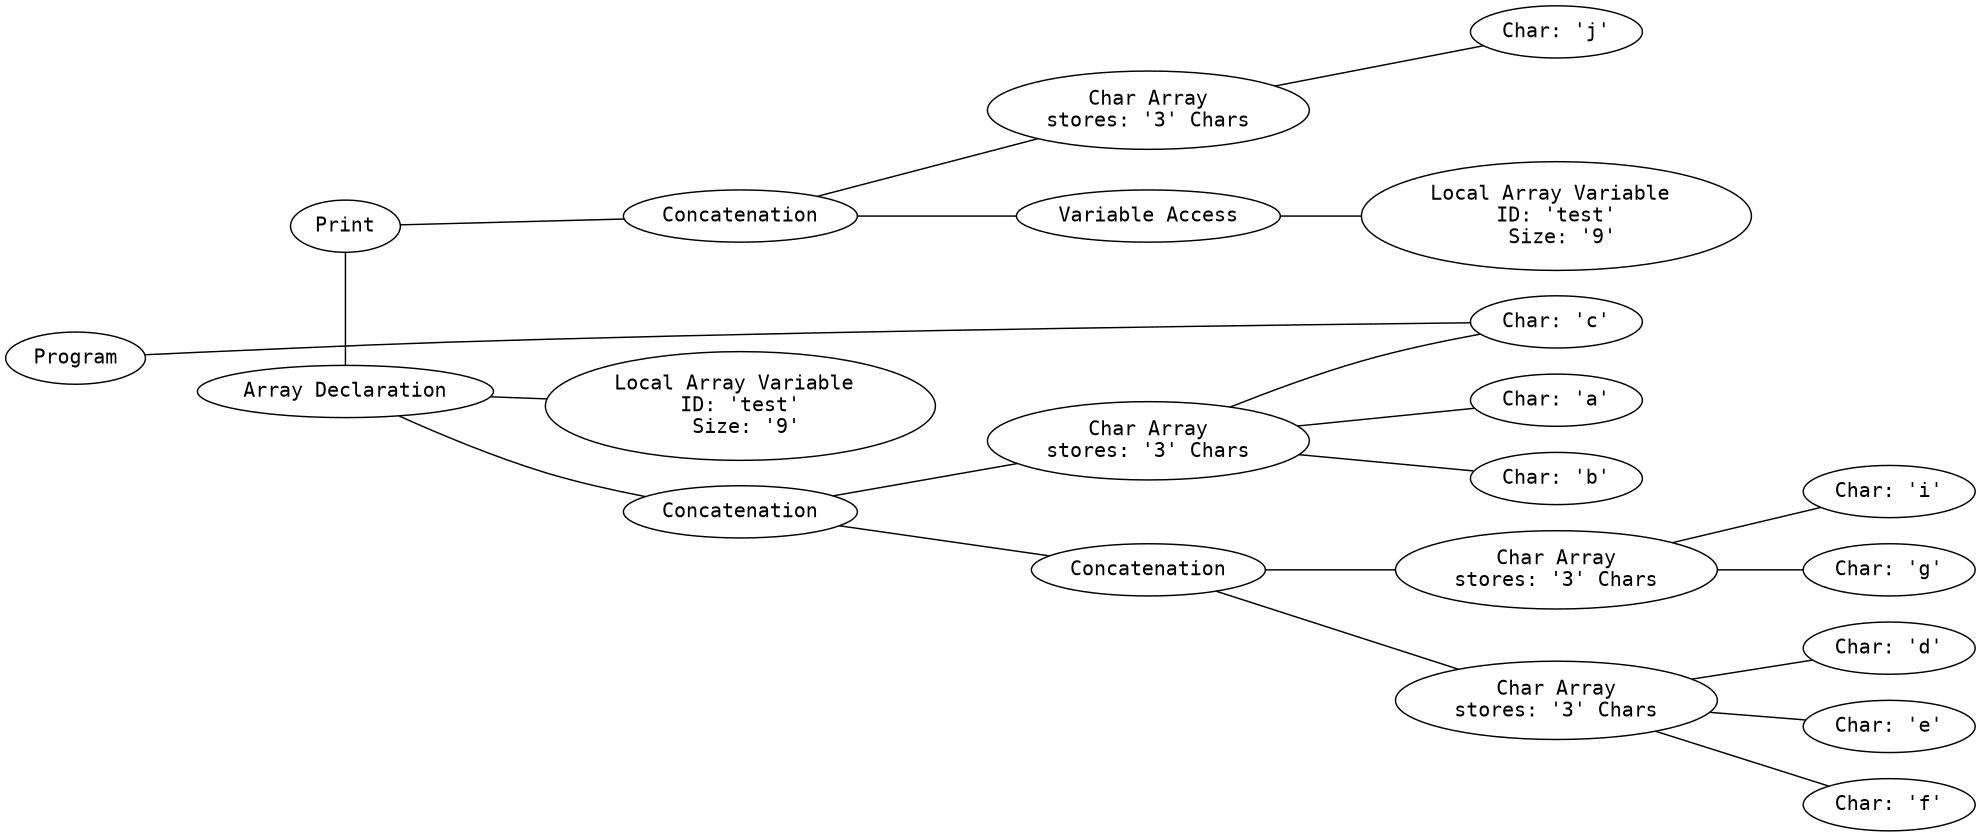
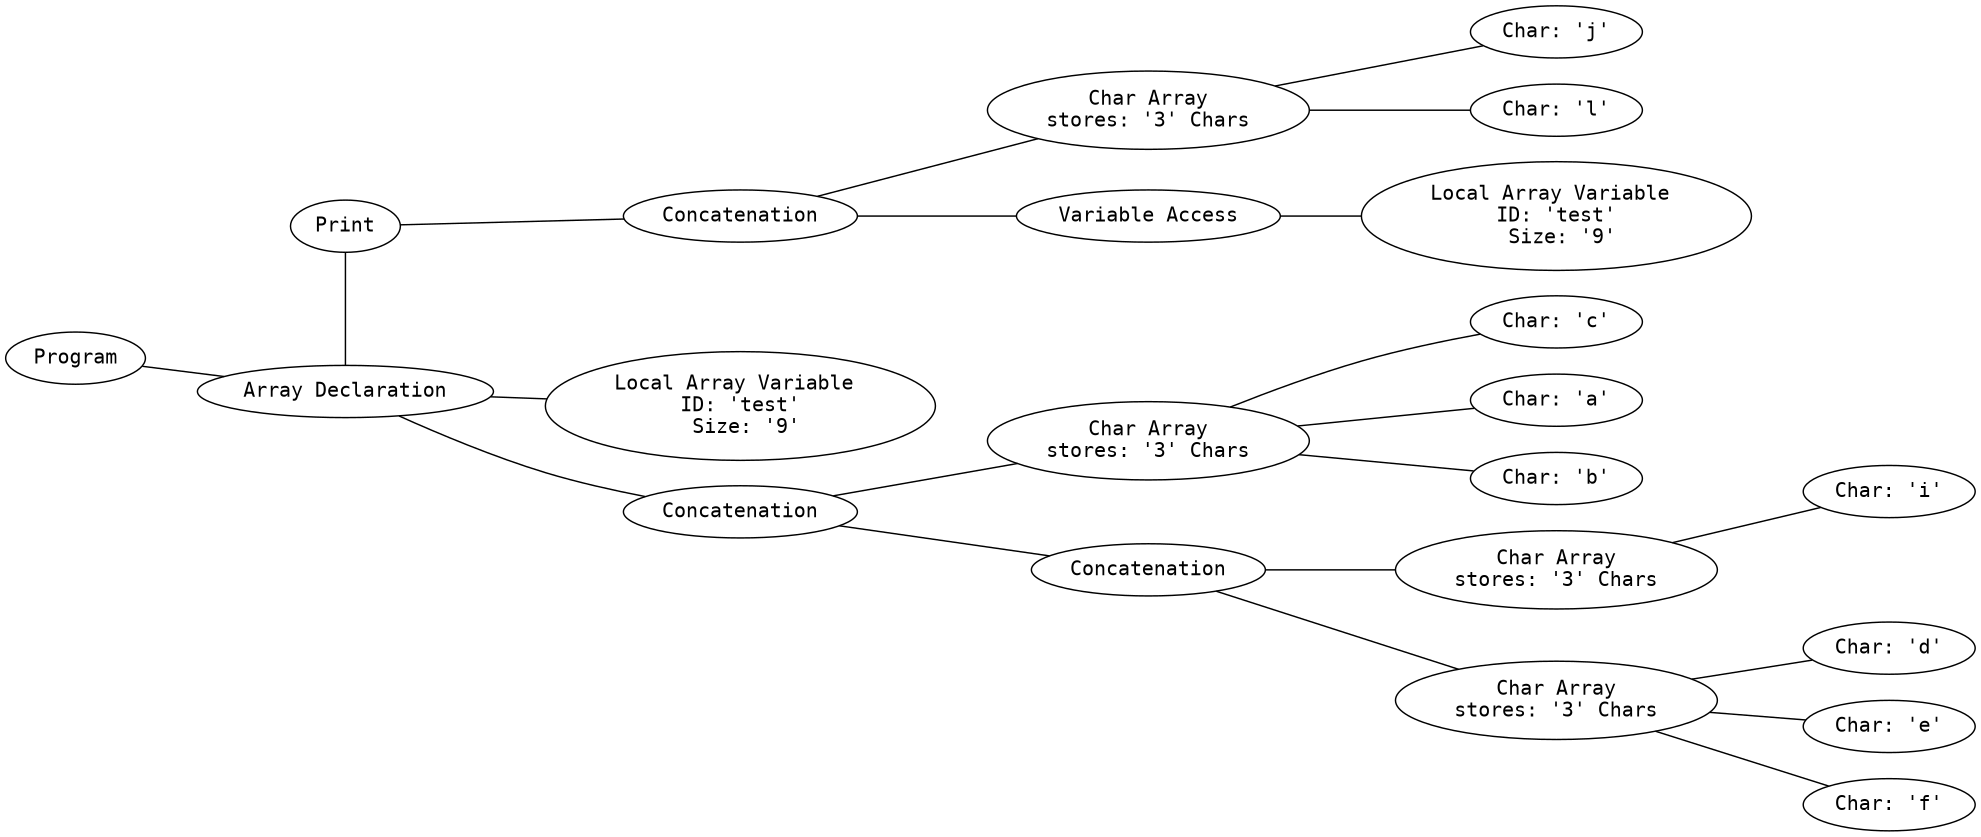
  graph {
    fontname="DejaVu Sans Mono"
    rankdir=LR
    node [fontname="DejaVu Sans Mono"]
    edge [fontname="DejaVu Sans Mono"]
    n1 [label=<Program>]
    n2 [label=<Array Declaration>]
    n3 [label=<Print>]
    n4 [label=<Local Array Variable <br/>ID: 'test'<br/> Size: '9'>]
    n5 [label=<Concatenation>]
    n6 [label=<Concatenation>]
    n7 [label=<Char Array<br/>stores: '3' Chars>]
    n8 [label=<Concatenation>]
    n9 [label=<Variable Access>]
    n10 [label=<Char Array<br/>stores: '3' Chars>]
    n11 [label=<Char: 'a'>]
    n12 [label=<Char: 'b'>]
    n13 [label=<Char: 'c'>]
    n14 [label=<Char Array<br/>stores: '3' Chars>]
    n15 [label=<Char Array<br/>stores: '3' Chars>]
    n16 [label=<Local Array Variable <br/>ID: 'test'<br/> Size: '9'>]
    n17 [label=<Char: 'j'>]
+   n18 [label=<Char: 'l'>]
    n19 [label=<Char: 'd'>]
    n20 [label=<Char: 'e'>]
    n21 [label=<Char: 'f'>]
-   n22 [label=<Char: 'g'>]
    n23 [label=<Char: 'i'>]
    subgraph sub_1 {
      rank=same
      n1
    }
    subgraph sub_2 {
      rank=same
      n2
      n3
    }
    subgraph sub_3 {
      rank=same
      n4
      n5
      n6
    }
    subgraph sub_4 {
      rank=same
      n7
      n8
      n9
      n10
    }
    subgraph sub_5 {
      rank=same
      n11
      n12
      n13
      n14
      n15
      n16
      n17
+     n18
    }
    subgraph sub_6 {
      rank=same
      n19
      n20
      n21
-     n22
      n23
    }
-   n1 -- n13
+   n1 -- n2
    n2 -- n3
    n2 -- n4
    n2 -- n5
    n3 -- n6
    n5 -- n7
    n5 -- n8
    n6 -- n9
    n6 -- n10
    n7 -- n11
    n7 -- n12
    n7 -- n13
    n8 -- n14
    n8 -- n15
    n9 -- n16
    n10 -- n17
+   n10 -- n18
    n14 -- n19
    n14 -- n20
    n14 -- n21
-   n15 -- n22
    n15 -- n23
  }
